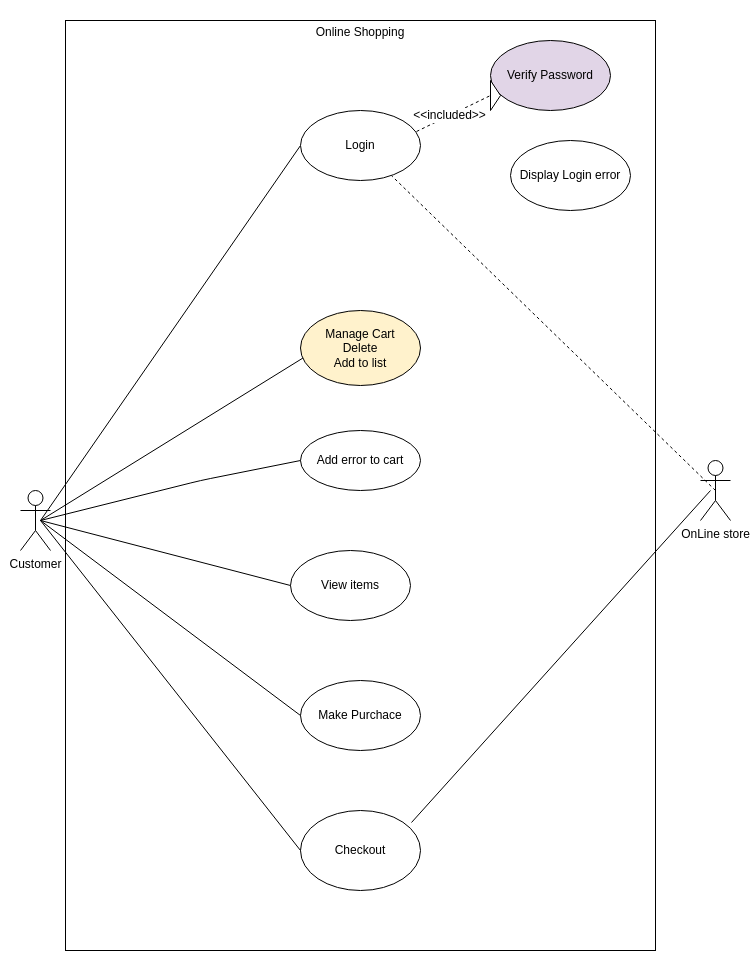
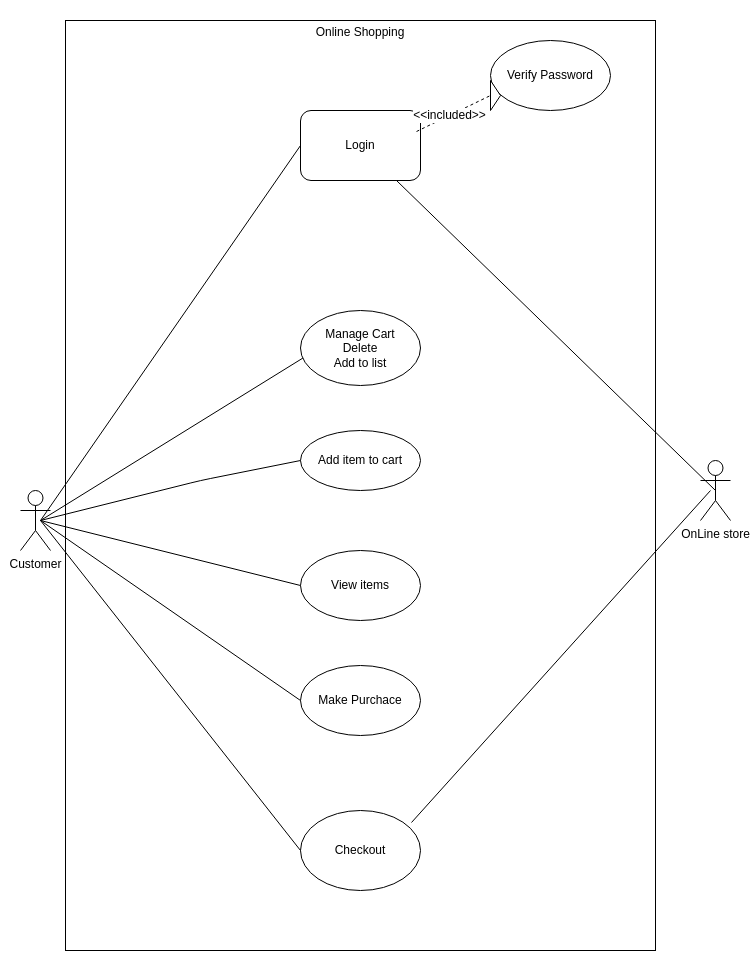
  <mxCell id="0" />
  <mxCell id="1" parent="0" />
  <mxCell id="2" value="OnLine store" style="shape=umlActor;verticalLabelPosition=bottom;labelBackgroundColor=#ffffff;verticalAlign=top;html=1;outlineConnect=0;" parent="1" vertex="1"><mxGeometry x="700" y="460" width="30" height="60" as="geometry" /></mxCell>
  <mxCell id="3" value="Online Shopping&lt;br&gt;&lt;br&gt;&lt;br&gt;&lt;br&gt;&lt;br&gt;&lt;br&gt;&lt;br&gt;&lt;br&gt;&lt;br&gt;&lt;br&gt;&lt;br&gt;&lt;br&gt;&lt;br&gt;&lt;br&gt;&lt;br&gt;&lt;br&gt;&lt;br&gt;&lt;br&gt;&lt;br&gt;&lt;br&gt;&lt;br&gt;&lt;br&gt;&lt;br&gt;&lt;br&gt;&lt;br&gt;&lt;br&gt;&lt;br&gt;&lt;br&gt;&lt;br&gt;&lt;br&gt;&lt;br&gt;&lt;br&gt;&lt;br&gt;&lt;br&gt;&lt;br&gt;&lt;br&gt;&lt;br&gt;&lt;br&gt;&lt;br&gt;&lt;br&gt;&lt;br&gt;&lt;br&gt;&lt;br&gt;&lt;br&gt;&lt;br&gt;&lt;br&gt;&lt;br&gt;&lt;br&gt;&lt;br&gt;&lt;br&gt;&lt;br&gt;&lt;br&gt;&lt;br&gt;&lt;br&gt;&lt;br&gt;&lt;br&gt;&lt;br&gt;&lt;br&gt;&lt;br&gt;&lt;br&gt;&lt;br&gt;&lt;br&gt;&lt;br&gt;&lt;br&gt;" style="rounded=0;whiteSpace=wrap;html=1;direction=south;" parent="1" vertex="1"><mxGeometry x="65" y="20" width="590" height="930" as="geometry" /></mxCell>
- <mxCell id="4" value="View items" style="ellipse;whiteSpace=wrap;html=1;" parent="1" vertex="1"><mxGeometry x="290" y="550" width="120" height="70" as="geometry" /></mxCell>
- <mxCell id="5" value="Make Purchace" style="ellipse;whiteSpace=wrap;html=1;" parent="1" vertex="1"><mxGeometry x="300" y="680" width="120" height="70" as="geometry" /></mxCell>
+ <mxCell id="4" value="View items" style="ellipse;whiteSpace=wrap;html=1;" parent="1" vertex="1"><mxGeometry x="300" y="550" width="120" height="70" as="geometry" /></mxCell>
+ <mxCell id="5" value="Make Purchace" style="ellipse;whiteSpace=wrap;html=1;" parent="1" vertex="1"><mxGeometry x="300" y="665" width="120" height="70" as="geometry" /></mxCell>
  <mxCell id="6" value="Checkout" style="ellipse;whiteSpace=wrap;html=1;" parent="1" vertex="1"><mxGeometry x="300" y="810" width="120" height="80" as="geometry" /></mxCell>
  <mxCell id="7" value="Customer" style="shape=umlActor;verticalLabelPosition=bottom;labelBackgroundColor=#ffffff;verticalAlign=top;html=1;outlineConnect=0;" parent="1" vertex="1"><mxGeometry x="20" y="490" width="30" height="60" as="geometry" /></mxCell>
  <mxCell id="8" value="" style="endArrow=none;html=1;entryX=0;entryY=0.5;entryDx=0;entryDy=0;" parent="1" target="5" edge="1"><mxGeometry width="50" height="50" relative="1" as="geometry"><mxPoint x="40" y="520" as="sourcePoint" /><mxPoint x="-20" y="960" as="targetPoint" /></mxGeometry></mxCell>
  <mxCell id="9" value="" style="endArrow=none;html=1;entryX=0;entryY=0.5;entryDx=0;entryDy=0;" parent="1" target="13" edge="1"><mxGeometry width="50" height="50" relative="1" as="geometry"><mxPoint x="40" y="520" as="sourcePoint" /><mxPoint x="-20" y="960" as="targetPoint" /></mxGeometry></mxCell>
  <mxCell id="10" value="" style="endArrow=none;html=1;entryX=0;entryY=0.5;entryDx=0;entryDy=0;" parent="1" target="6" edge="1"><mxGeometry width="50" height="50" relative="1" as="geometry"><mxPoint x="40" y="520" as="sourcePoint" /><mxPoint x="-20" y="960" as="targetPoint" /></mxGeometry></mxCell>
  <mxCell id="11" value="" style="endArrow=none;html=1;entryX=0.025;entryY=0.629;entryDx=0;entryDy=0;entryPerimeter=0;" parent="1" target="16" edge="1"><mxGeometry width="50" height="50" relative="1" as="geometry"><mxPoint x="40" y="520" as="sourcePoint" /><mxPoint x="-20" y="960" as="targetPoint" /><Array as="points" /></mxGeometry></mxCell>
- <mxCell id="12" value="" style="endArrow=none;html=1;exitX=0.5;exitY=0.5;exitDx=0;exitDy=0;exitPerimeter=0;dashed=1;" parent="1" source="2" target="13" edge="1"><mxGeometry width="50" height="50" relative="1" as="geometry"><mxPoint x="-70" y="1010" as="sourcePoint" /><mxPoint x="-20" y="960" as="targetPoint" /><Array as="points" /></mxGeometry></mxCell>
- <mxCell id="13" value="Login" style="ellipse;whiteSpace=wrap;html=1;" parent="1" vertex="1"><mxGeometry x="300" y="110" width="120" height="70" as="geometry" /></mxCell>
+ <mxCell id="12" value="" style="endArrow=none;html=1;exitX=0.5;exitY=0.5;exitDx=0;exitDy=0;exitPerimeter=0;" parent="1" source="2" target="13" edge="1"><mxGeometry width="50" height="50" relative="1" as="geometry"><mxPoint x="-70" y="1010" as="sourcePoint" /><mxPoint x="-20" y="960" as="targetPoint" /><Array as="points" /></mxGeometry></mxCell>
+ <mxCell id="13" value="Login" style="whiteSpace=wrap;html=1;rounded=1;" parent="1" vertex="1"><mxGeometry x="300" y="110" width="120" height="70" as="geometry" /></mxCell>
  <mxCell id="14" value="" style="endArrow=none;html=1;exitX=0.925;exitY=0.15;exitDx=0;exitDy=0;exitPerimeter=0;" parent="1" source="6" edge="1"><mxGeometry width="50" height="50" relative="1" as="geometry"><mxPoint x="-70" y="1020" as="sourcePoint" /><mxPoint x="710" y="490" as="targetPoint" /><Array as="points" /></mxGeometry></mxCell>
- <mxCell id="15" value="Add error to cart" style="ellipse;whiteSpace=wrap;html=1;" parent="1" vertex="1"><mxGeometry x="300" y="430" width="120" height="60" as="geometry" /></mxCell>
- <mxCell id="16" value="&lt;font style=&quot;font-size: 12px&quot;&gt;Manage Cart&lt;br&gt;Delete&lt;br&gt;Add to list&lt;br&gt;&lt;/font&gt;" style="ellipse;whiteSpace=wrap;html=1;fillColor=#fff2cc;" parent="1" vertex="1"><mxGeometry x="300" y="310" width="120" height="75" as="geometry" /></mxCell>
- <mxCell id="17" value="Verify Password" style="ellipse;whiteSpace=wrap;html=1;fillColor=#e1d5e7;" vertex="1" parent="1"><mxGeometry x="490" y="40" width="120" height="70" as="geometry" /></mxCell>
- <mxCell id="18" value="Display Login error" style="ellipse;whiteSpace=wrap;html=1;" vertex="1" parent="1"><mxGeometry x="510" y="140" width="120" height="70" as="geometry" /></mxCell>
+ <mxCell id="15" value="Add item to cart" style="ellipse;whiteSpace=wrap;html=1;" parent="1" vertex="1"><mxGeometry x="300" y="430" width="120" height="60" as="geometry" /></mxCell>
+ <mxCell id="16" value="&lt;font style=&quot;font-size: 12px&quot;&gt;Manage Cart&lt;br&gt;Delete&lt;br&gt;Add to list&lt;br&gt;&lt;/font&gt;" style="ellipse;whiteSpace=wrap;html=1;" parent="1" vertex="1"><mxGeometry x="300" y="310" width="120" height="75" as="geometry" /></mxCell>
+ <mxCell id="17" value="Verify Password" style="ellipse;whiteSpace=wrap;html=1;" vertex="1" parent="1"><mxGeometry x="490" y="40" width="120" height="70" as="geometry" /></mxCell>
  <mxCell id="19" value="" style="triangle;whiteSpace=wrap;html=1;direction=east;" vertex="1" parent="1"><mxGeometry x="490" y="80" width="10" height="30" as="geometry" /></mxCell>
  <mxCell id="20" value="" style="endArrow=none;dashed=1;html=1;entryX=0;entryY=0.5;entryDx=0;entryDy=0;exitX=0.967;exitY=0.3;exitDx=0;exitDy=0;exitPerimeter=0;" edge="1" parent="1" source="13" target="19"><mxGeometry width="50" height="50" relative="1" as="geometry"><mxPoint x="416.04" y="131" as="sourcePoint" /><mxPoint x="470" y="105" as="targetPoint" /><Array as="points" /></mxGeometry></mxCell>
  <mxCell id="21" value="&amp;lt;&amp;lt;included&amp;gt;&amp;gt;" style="text;html=1;align=center;verticalAlign=middle;resizable=0;points=[];labelBackgroundColor=#ffffff;" vertex="1" connectable="0" parent="20"><mxGeometry x="-0.122" y="1" relative="1" as="geometry"><mxPoint x="1" as="offset" /></mxGeometry></mxCell>
  <mxCell id="22" value="" style="endArrow=none;html=1;entryX=0;entryY=0.5;entryDx=0;entryDy=0;" edge="1" parent="1" target="4"><mxGeometry width="50" height="50" relative="1" as="geometry"><mxPoint x="40" y="520" as="sourcePoint" /><mxPoint x="60" y="970" as="targetPoint" /><Array as="points" /></mxGeometry></mxCell>
  <mxCell id="23" value="" style="endArrow=none;html=1;entryX=0;entryY=0.5;entryDx=0;entryDy=0;" edge="1" parent="1" target="15"><mxGeometry width="50" height="50" relative="1" as="geometry"><mxPoint x="40" y="520" as="sourcePoint" /><mxPoint x="60" y="970" as="targetPoint" /><Array as="points"><mxPoint x="200" y="480" /></Array></mxGeometry></mxCell>
